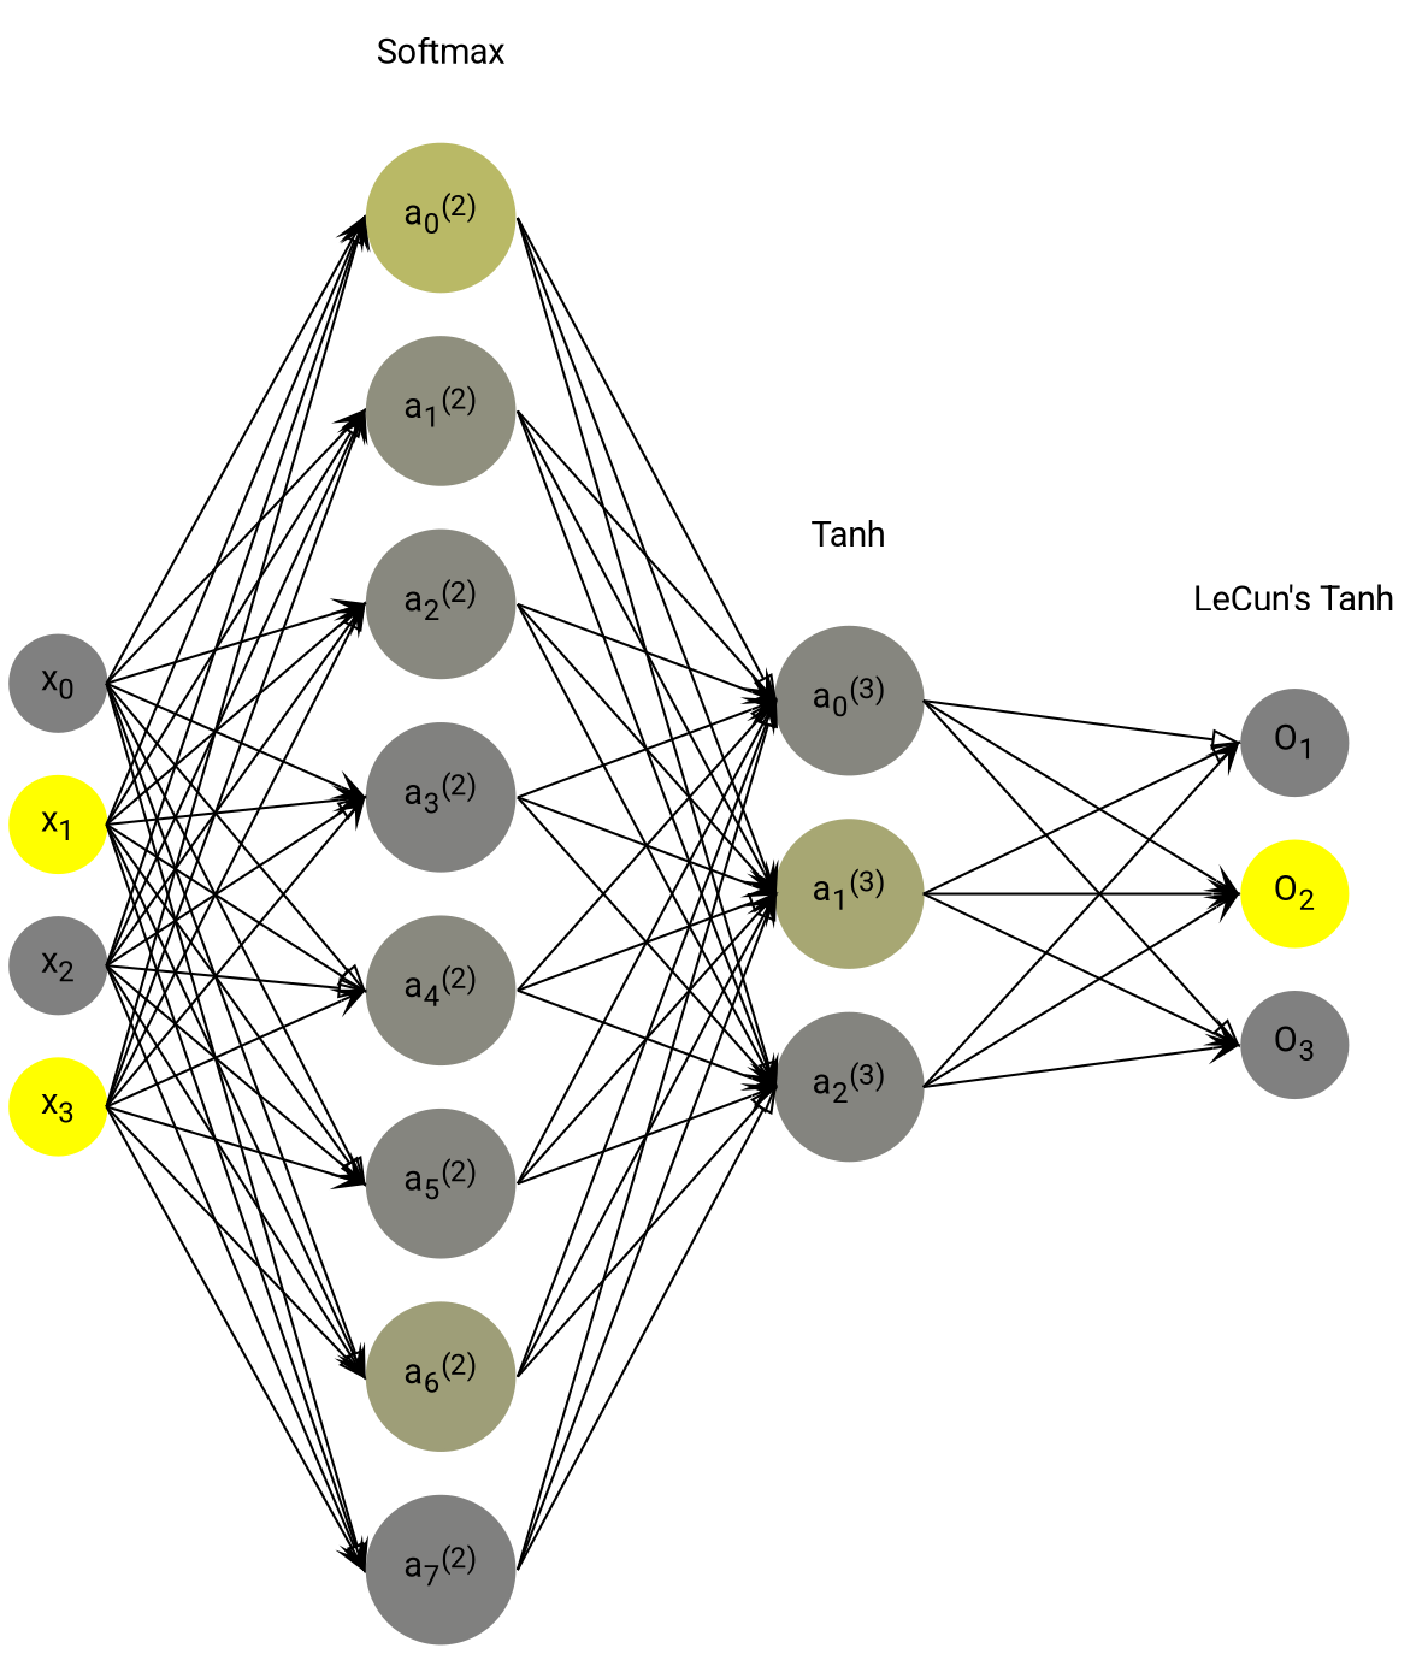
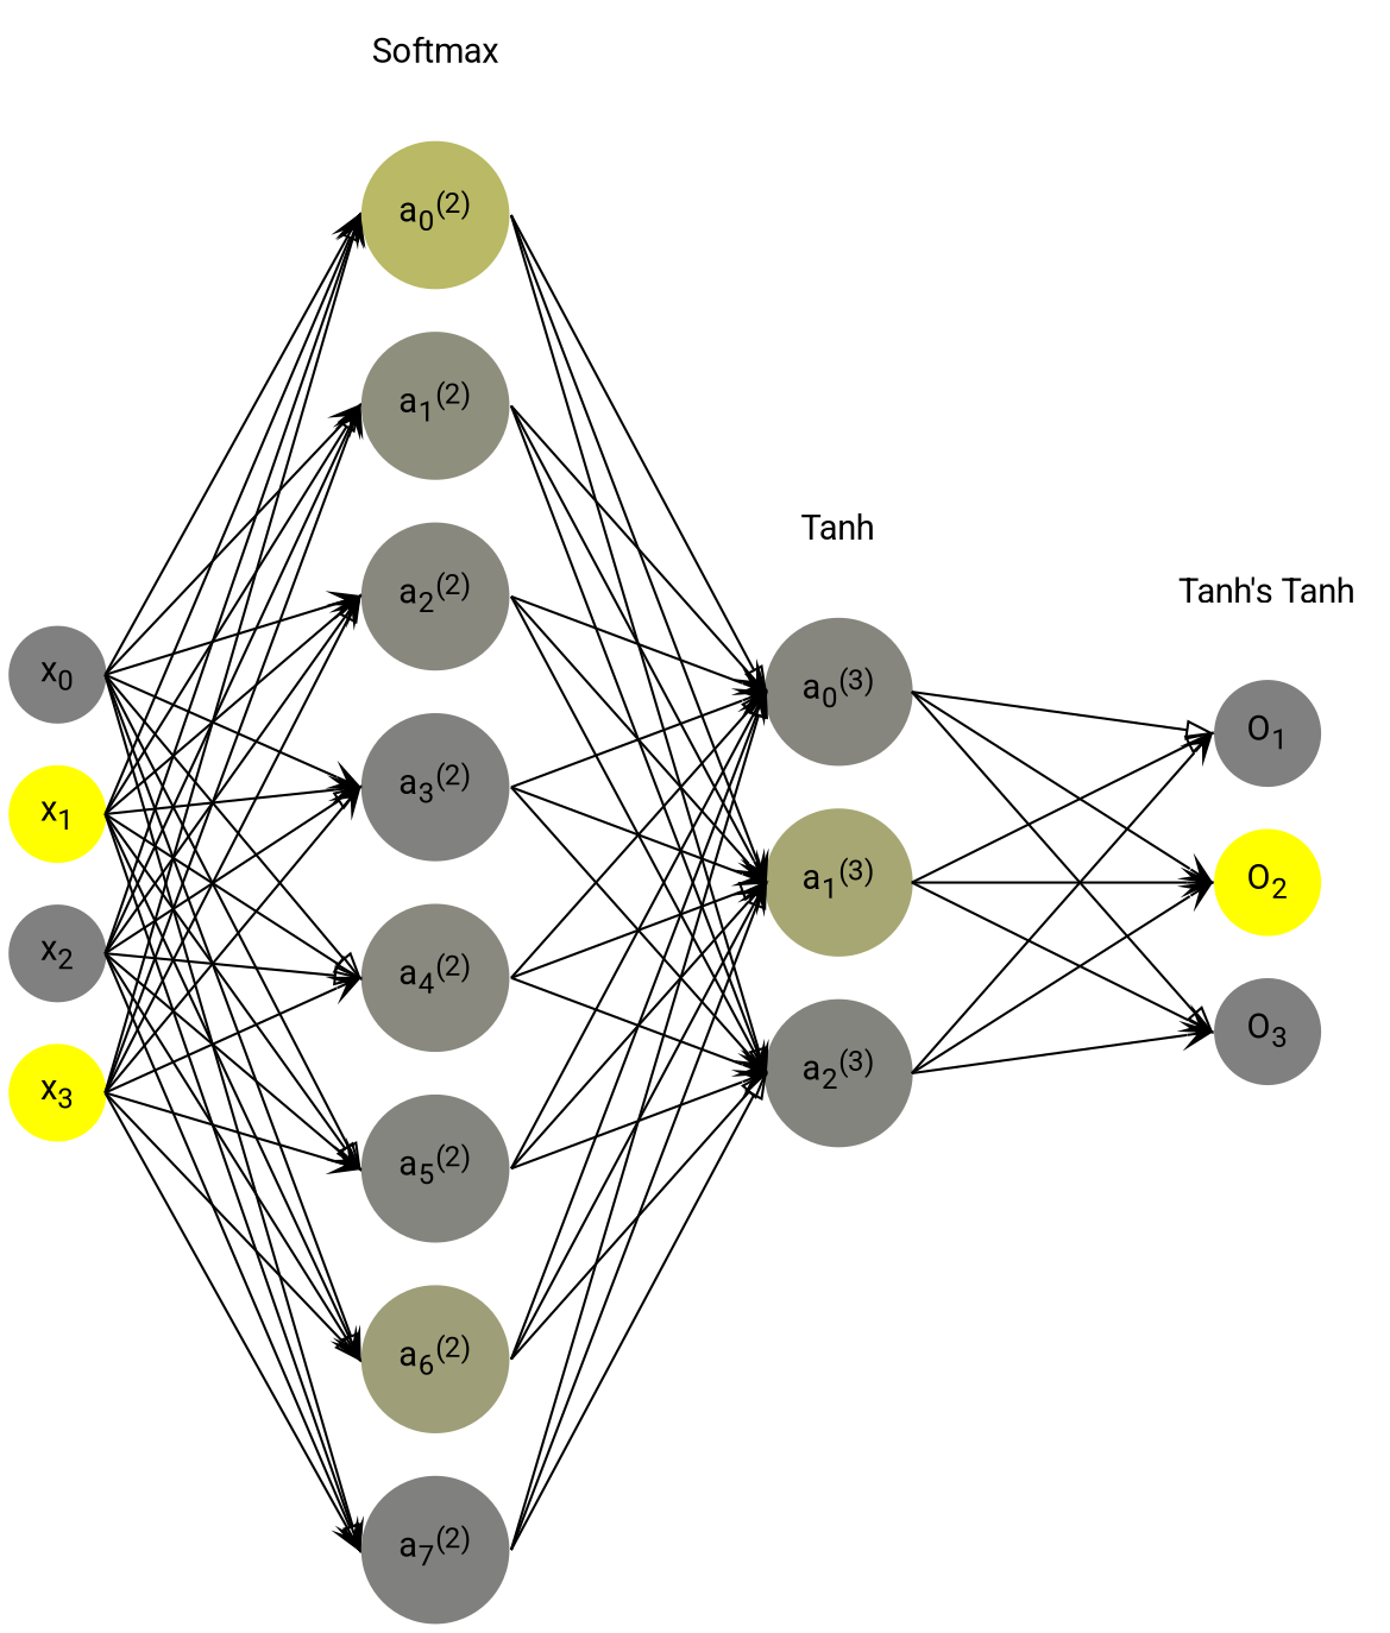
  digraph {
    rankdir=LR
    ranksep=1.4
    splines=false
    fontname=Roboto
    node [color="0.1667, 0.0, 0.5" fillcolor="0.1667, 0.0, 0.5" shape=circle style=filled fontname=Roboto]
    edge [headport=w style=solid tailport=e fontname=Roboto arrowhead=vee]
    n1 [label=<x<sub>0</sub>>]
    n2 [color="0.1667, 1.0, 1.0" fillcolor="0.1667, 1.0, 1.0" label=<x<sub>1</sub>>]
    n3 [label=<x<sub>2</sub>>]
    n4 [color="0.1667, 1.0, 1.0" fillcolor="0.1667, 1.0, 1.0" label=<x<sub>3</sub>>]
    n5 [color="0.1667, 0.445489, 0.722744" fillcolor="0.1667, 0.445489, 0.722744" label=<a<sub>0</sub><sup>(2)</sup>>]
    n6 [color="0.1667, 0.121603, 0.560801" fillcolor="0.1667, 0.121603, 0.560801" label=<a<sub>1</sub><sup>(2)</sup>>]
    n7 [color="0.1667, 0.062802, 0.531401" fillcolor="0.1667, 0.062802, 0.531401" label=<a<sub>2</sub><sup>(2)</sup>>]
    n8 [color="0.1667, 0.009051, 0.504526" fillcolor="0.1667, 0.009051, 0.504526" label=<a<sub>3</sub><sup>(2)</sup>>]
    n9 [color="0.1667, 0.076161, 0.538080" fillcolor="0.1667, 0.076161, 0.538080" label=<a<sub>4</sub><sup>(2)</sup>>]
    n10 [color="0.1667, 0.041578, 0.520789" fillcolor="0.1667, 0.041578, 0.520789" label=<a<sub>5</sub><sup>(2)</sup>>]
    n11 [color="0.1667, 0.239936, 0.619968" fillcolor="0.1667, 0.239936, 0.619968" label=<a<sub>6</sub><sup>(2)</sup>>]
    n12 [color="0.1667, 0.003381, 0.501691" fillcolor="0.1667, 0.003381, 0.501691" label=<a<sub>7</sub><sup>(2)</sup>>]
    n13 [color="0.1667, 0.054348, 0.527174" fillcolor="0.1667, 0.054348, 0.527174" label=<a<sub>0</sub><sup>(3)</sup>>]
    n14 [color="0.1667, 0.311953, 0.655977" fillcolor="0.1667, 0.311953, 0.655977" label=<a<sub>1</sub><sup>(3)</sup>>]
    n15 [color="0.1667, 0.035193, 0.517596" fillcolor="0.1667, 0.035193, 0.517596" label=<a<sub>2</sub><sup>(3)</sup>>]
    n16 [label=<O<sub>1</sub>>]
    n17 [color="0.1667, 1.0, 1.0" fillcolor="0.1667, 1.0, 1.0" label=<O<sub>2</sub>>]
    n18 [label=<O<sub>3</sub>>]
    n19 [label=Softmax shape=plaintext color="" fillcolor="" style=""]
    n20 [label=Tanh shape=plaintext color="" fillcolor="" style=""]
-   n21 [label="LeCun's Tanh" shape=plaintext color="" fillcolor="" style=""]
+   n21 [label="Tanh's Tanh" shape=plaintext color="" fillcolor="" style=""]
    subgraph sub_1 {
      n1
    }
    subgraph sub_2 {
      n2
    }
    subgraph sub_3 {
      n3
    }
    subgraph sub_4 {
      n4
    }
    subgraph sub_5 {
      n5
    }
    subgraph sub_6 {
      n6
    }
    subgraph sub_7 {
      n7
    }
    subgraph sub_8 {
      n8
    }
    subgraph sub_9 {
      n9
    }
    subgraph sub_10 {
      n10
    }
    subgraph sub_11 {
      n11
    }
    subgraph sub_12 {
      n12
    }
    subgraph sub_13 {
      n13
    }
    subgraph sub_14 {
      n14
    }
    subgraph sub_15 {
      n15
    }
    subgraph sub_16 {
      n16
    }
    subgraph sub_17 {
      n17
    }
    subgraph sub_18 {
      n18
    }
    subgraph sub_19 {
      rank=same
      n1
      n2
      n3
      n4
    }
    subgraph sub_20 {
      rank=same
      n5
      n6
      n7
      n8
      n9
      n10
      n11
      n12
    }
    subgraph sub_21 {
      rank=same
      n13
      n14
      n15
    }
    subgraph sub_22 {
      rank=same
      n16
      n17
      n18
    }
    subgraph sub_23 {
      rank=same
      n5
      n19
    }
    subgraph sub_24 {
      rank=same
      n13
      n20
    }
    subgraph sub_25 {
      rank=same
      n16
      n21
    }
    n1 -> n2 [style=invis arrowhead=""]
    n1 -> n5
    n1 -> n6
    n1 -> n7
    n1 -> n8
    n1 -> n9 [arrowhead=onormal]
    n1 -> n10 [arrowhead=onormal]
    n1 -> n11 [arrowhead=onormal]
    n1 -> n12 [arrowhead=onormal]
    n2 -> n3 [style=invis arrowhead=""]
    n2 -> n5 [arrowhead=onormal]
    n2 -> n6 [arrowhead=onormal]
    n2 -> n7
    n2 -> n8
    n2 -> n9 [arrowhead=onormal]
    n2 -> n10 [arrowhead=onormal]
    n2 -> n11
    n2 -> n12
    n3 -> n4 [style=invis arrowhead=""]
    n3 -> n5
    n3 -> n6
    n3 -> n7
    n3 -> n8 [arrowhead=onormal]
    n3 -> n9 [arrowhead=onormal]
    n3 -> n10
    n3 -> n11
    n3 -> n12 [arrowhead=onormal]
    n4 -> n5
    n4 -> n6
    n4 -> n7 [arrowhead=onormal]
    n4 -> n8
    n4 -> n9
    n4 -> n10
    n4 -> n11 [arrowhead=onormal]
    n4 -> n12
    n5 -> n6 [style=invis arrowhead=""]
    n5 -> n13 [arrowhead=onormal]
    n5 -> n14
    n5 -> n15 [arrowhead=onormal]
    n6 -> n7 [style=invis arrowhead=""]
    n6 -> n13
    n6 -> n14
    n6 -> n15
    n7 -> n8 [style=invis arrowhead=""]
    n7 -> n13
    n7 -> n14
    n7 -> n15
    n8 -> n9 [style=invis arrowhead=""]
    n8 -> n13
    n8 -> n14
    n8 -> n15
    n9 -> n10 [style=invis arrowhead=""]
    n9 -> n13 [arrowhead=onormal]
    n9 -> n14 [arrowhead=onormal]
    n9 -> n15
    n10 -> n11 [style=invis arrowhead=""]
    n10 -> n13
    n10 -> n14
    n10 -> n15
    n11 -> n12 [style=invis arrowhead=""]
    n11 -> n13 [arrowhead=onormal]
    n11 -> n14
    n11 -> n15 [arrowhead=onormal]
    n12 -> n13 [arrowhead=onormal]
    n12 -> n14 [arrowhead=onormal]
    n12 -> n15 [arrowhead=onormal]
    n13 -> n14 [style=invis arrowhead=""]
    n13 -> n16 [arrowhead=onormal]
    n13 -> n17
    n13 -> n18 [arrowhead=onormal]
    n14 -> n15 [style=invis arrowhead=""]
    n14 -> n16 [arrowhead=onormal]
    n14 -> n17
    n14 -> n18
    n15 -> n16
    n15 -> n17
    n15 -> n18
    n16 -> n17 [style=invis arrowhead=""]
    n17 -> n18 [style=invis arrowhead=""]
    n19 -> n5 [style=invis arrowhead=""]
    n20 -> n13 [style=invis arrowhead=""]
    n21 -> n16 [style=invis arrowhead=""]
  }
